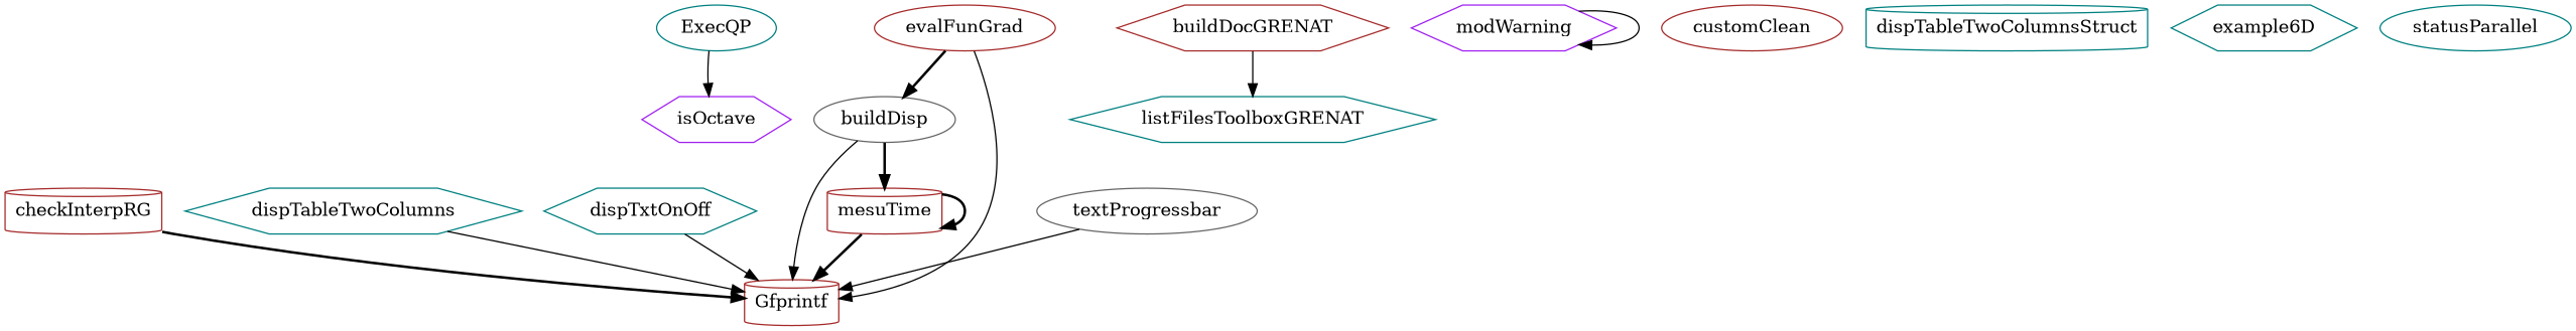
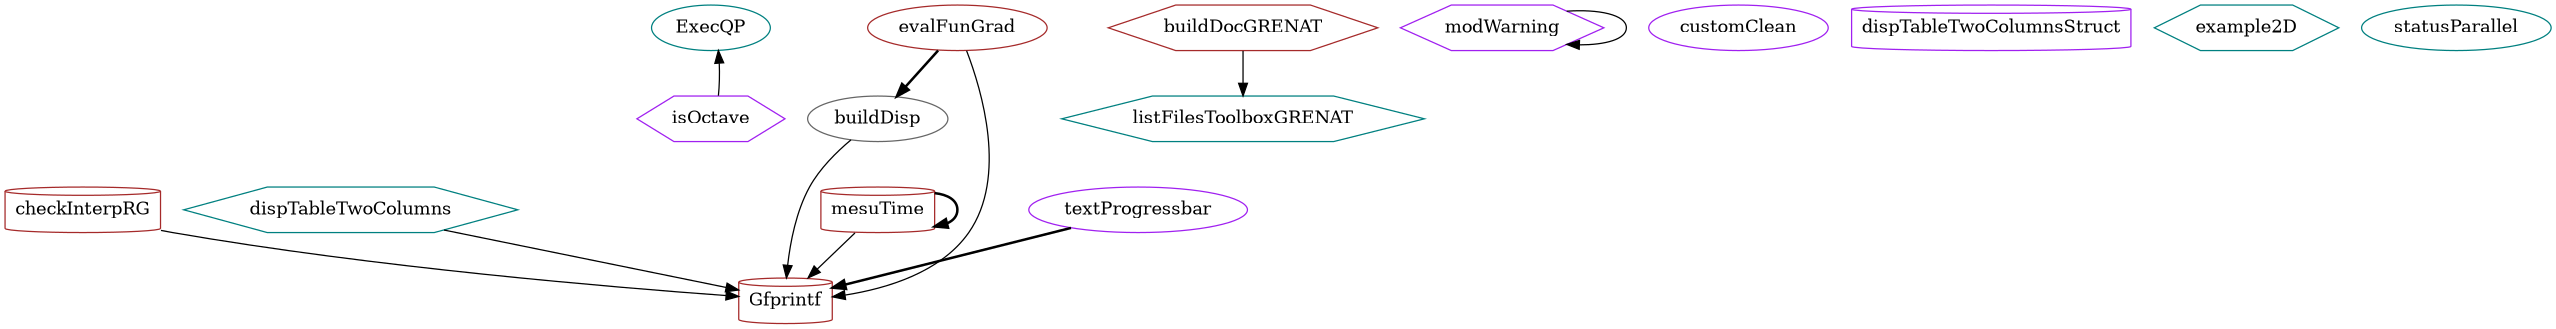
  digraph {
    node [color=teal shape=hexagon]
    edge [style=solid]
    ExecQP [shape=ellipse]
    isOctave [color=purple]
    buildDisp [color=gray40 shape=ellipse]
    Gfprintf [color=brown shape=cylinder]
    mesuTime [color=brown shape=cylinder]
    buildDocGRENAT [color=brown]
    listFilesToolboxGRENAT
    checkInterpRG [color=brown shape=cylinder]
    dispTableTwoColumns
-   dispTxtOnOff
    evalFunGrad [color=brown shape=ellipse]
    modWarning [color=purple]
-   textProgressbar [color=gray40 shape=ellipse]
-   customClean [color=brown shape=ellipse]
-   dispTableTwoColumnsStruct [shape=cylinder]
-   example2D [label=example6D]
+   textProgressbar [color=purple shape=ellipse]
+   customClean [color=purple shape=ellipse]
+   dispTableTwoColumnsStruct [color=purple shape=cylinder]
+   example2D
    statusParallel [shape=ellipse]
-   ExecQP -> isOctave
+   isOctave -> ExecQP
    buildDisp -> Gfprintf
-   buildDisp -> mesuTime [style=bold]
-   mesuTime -> Gfprintf [style=bold]
+   mesuTime -> Gfprintf
    mesuTime -> mesuTime [style=bold]
    buildDocGRENAT -> listFilesToolboxGRENAT
-   checkInterpRG -> Gfprintf [style=bold]
+   checkInterpRG -> Gfprintf
    dispTableTwoColumns -> Gfprintf
-   dispTxtOnOff -> Gfprintf
    evalFunGrad -> buildDisp [style=bold]
    evalFunGrad -> Gfprintf
    modWarning -> modWarning
-   textProgressbar -> Gfprintf
+   textProgressbar -> Gfprintf [style=bold]
  }
